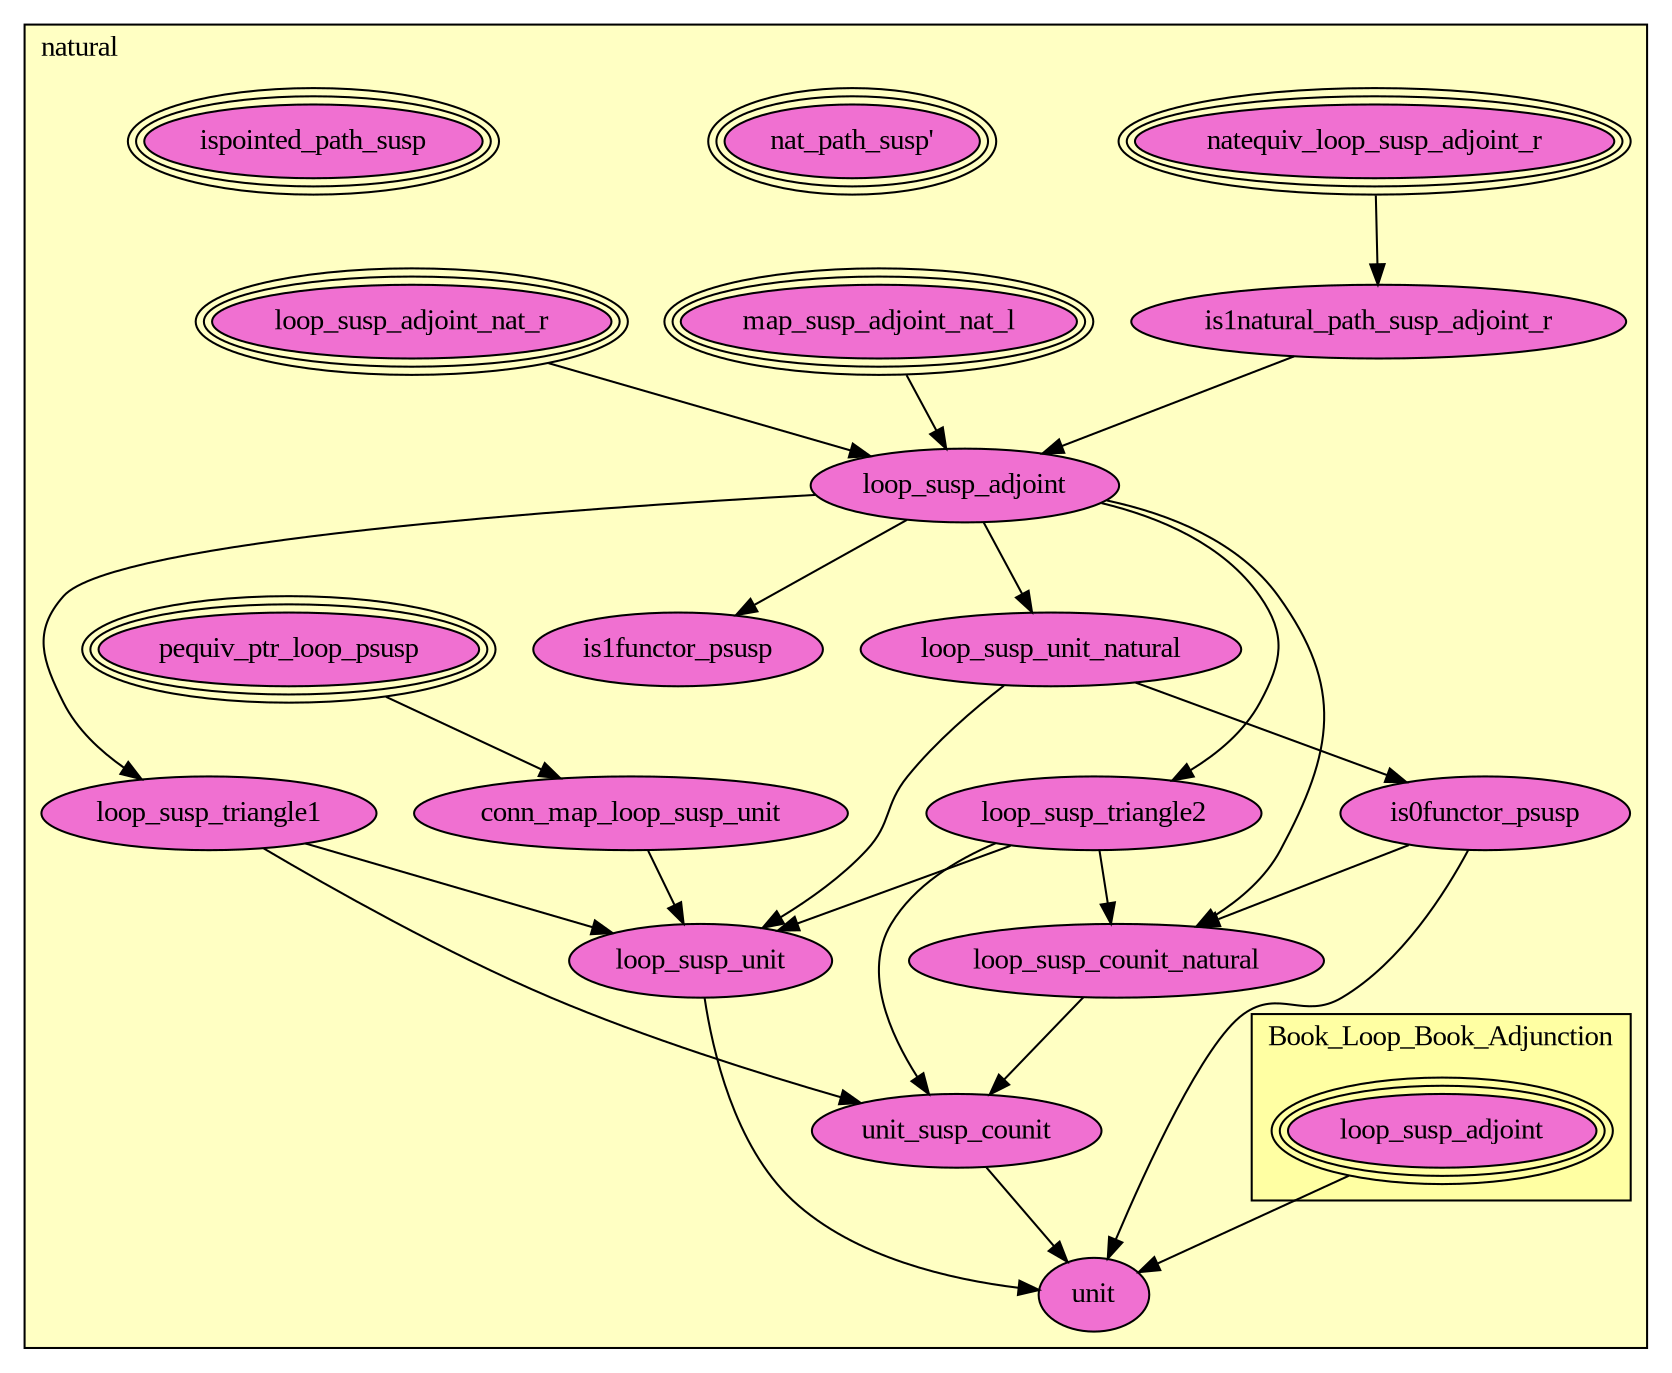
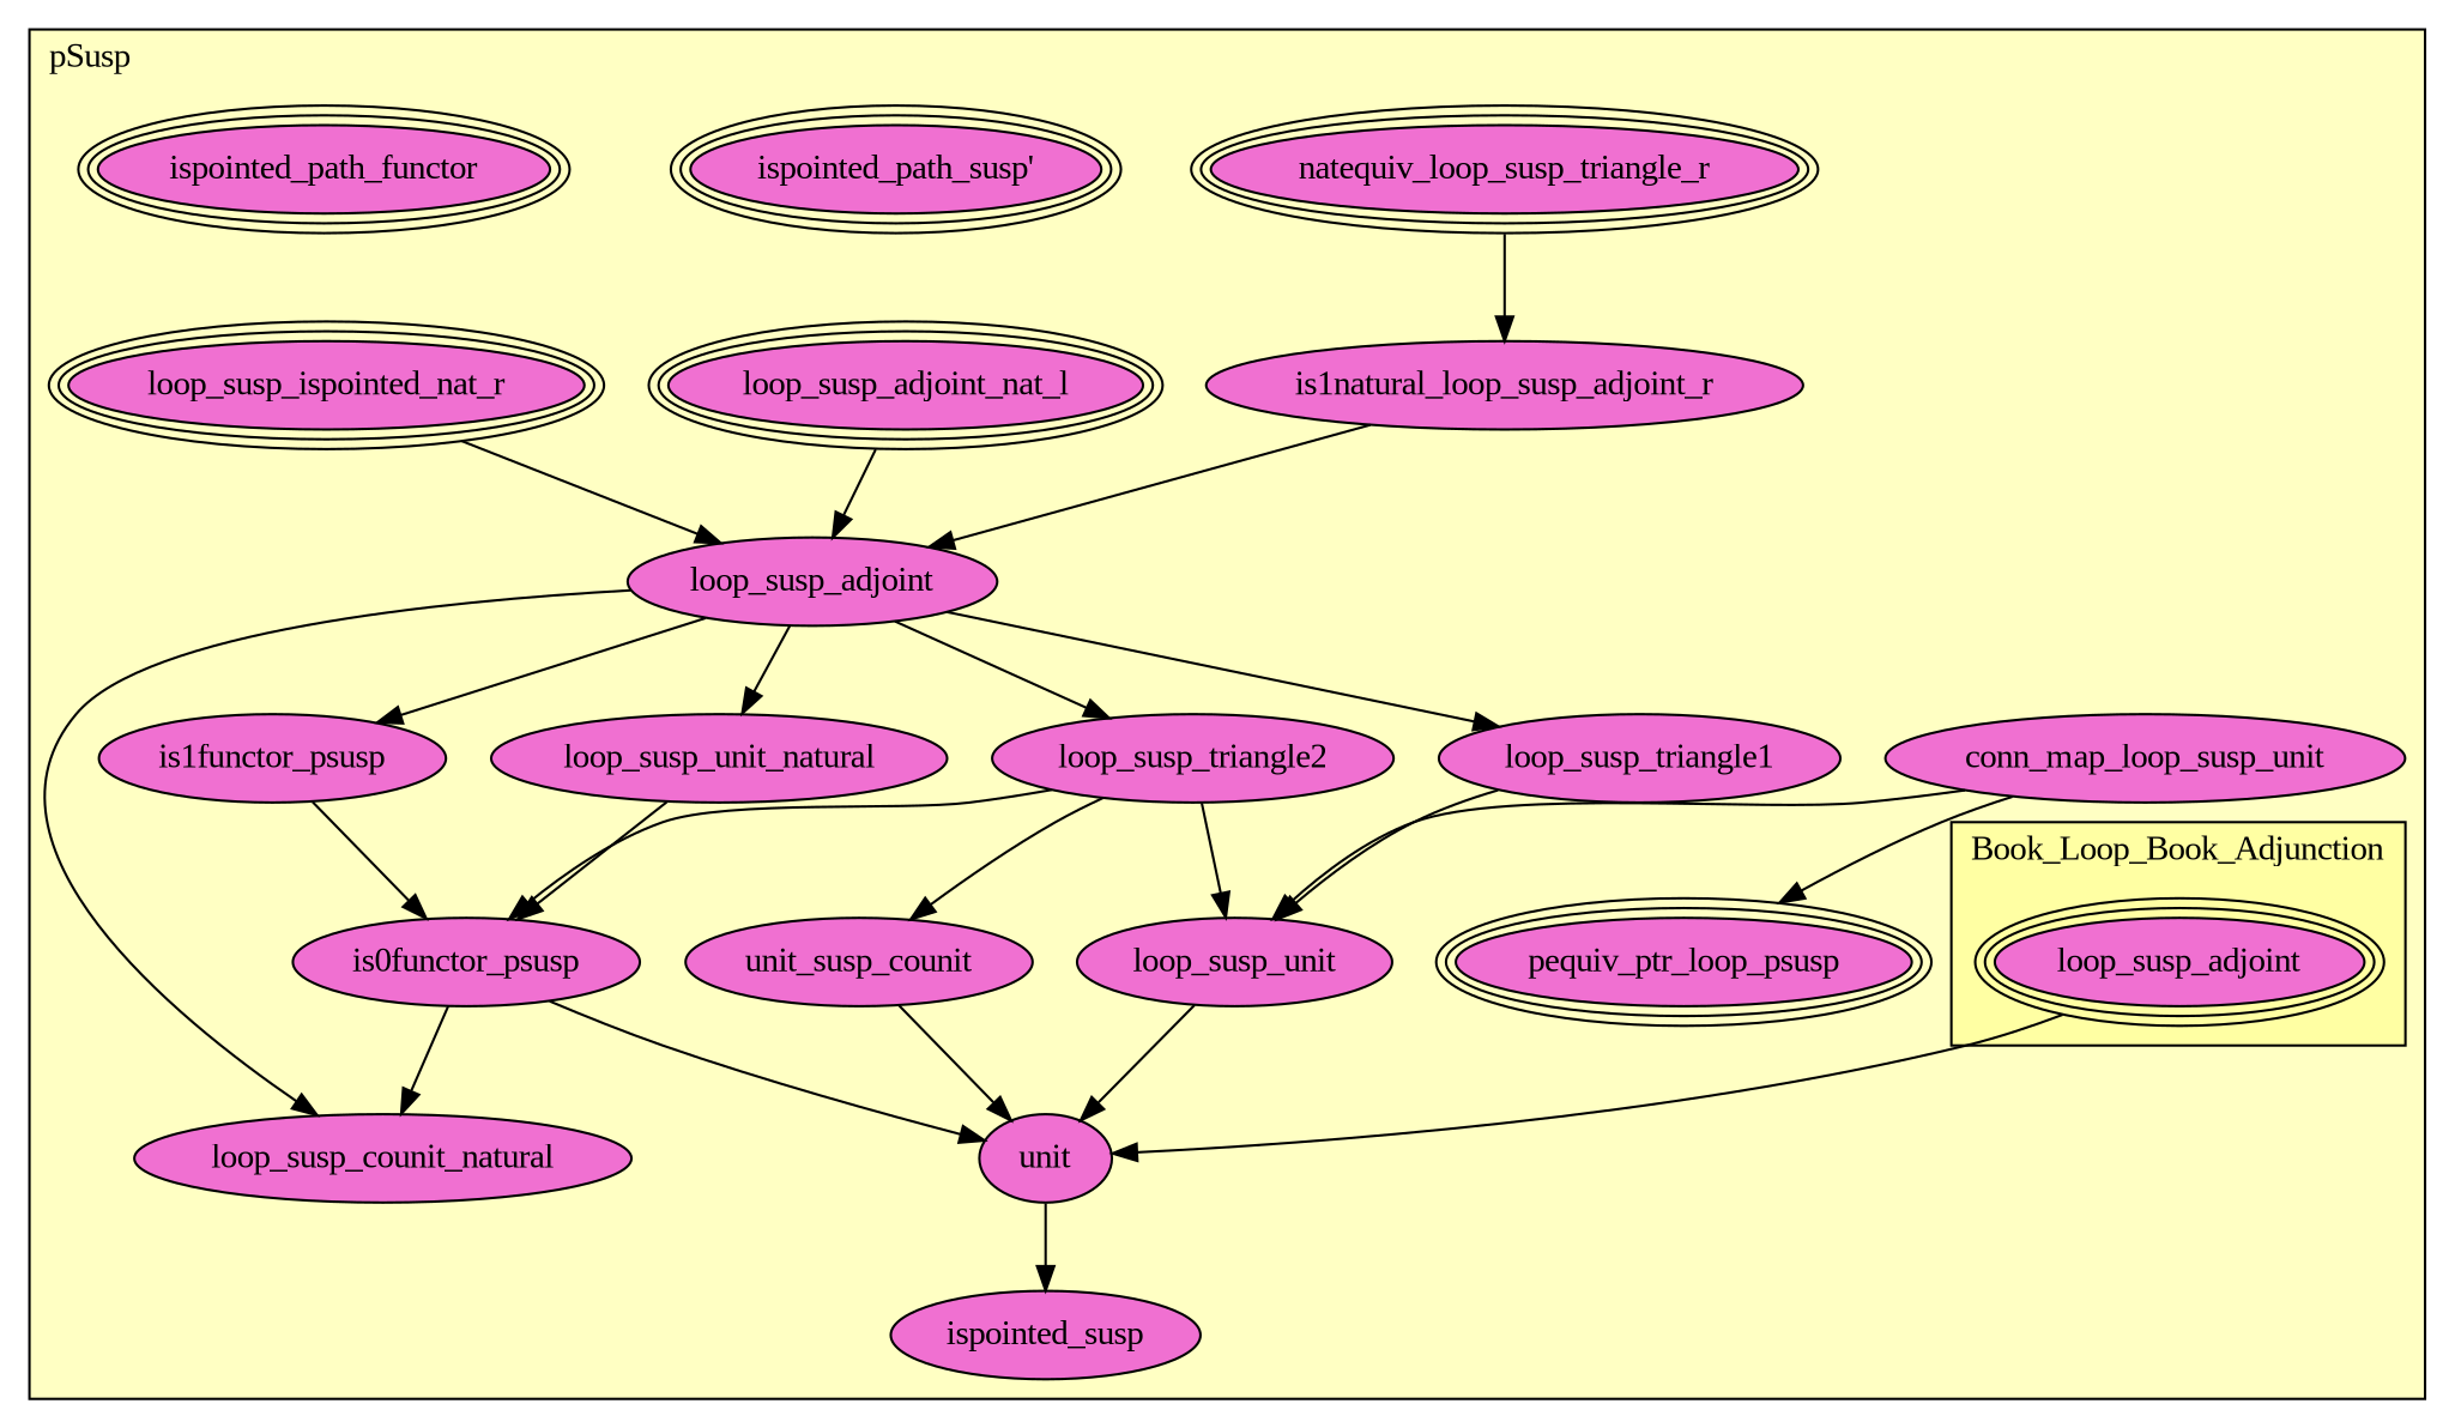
  digraph {
    fontname="Liberation Serif"
    node [fillcolor="#F070D1" fontname="Liberation Serif" style=filled]
    edge [fontname="Liberation Serif"]
    n1 [label=loop_susp_adjoint peripheries=3]
-   n2 [label=natequiv_loop_susp_adjoint_r peripheries=3]
-   n3 [label=is1natural_path_susp_adjoint_r]
-   n4 [label=map_susp_adjoint_nat_l peripheries=3]
-   n5 [label=loop_susp_adjoint_nat_r peripheries=3]
+   n2 [label=natequiv_loop_susp_triangle_r peripheries=3]
+   n3 [label=is1natural_loop_susp_adjoint_r]
+   n4 [label=loop_susp_adjoint_nat_l peripheries=3]
+   n5 [label=loop_susp_ispointed_nat_r peripheries=3]
    n6 [label=loop_susp_adjoint]
    n7 [label=loop_susp_triangle2]
    n8 [label=loop_susp_triangle1]
    n9 [label=loop_susp_counit_natural]
    n10 [label=unit_susp_counit]
    n11 [label=loop_susp_unit_natural]
    n12 [label=pequiv_ptr_loop_psusp peripheries=3]
    n13 [label=conn_map_loop_susp_unit]
    n14 [label=loop_susp_unit]
    n15 [label=is1functor_psusp]
    n16 [label=is0functor_psusp]
    n17 [label=unit]
-   n18 [label="nat_path_susp'" peripheries=3]
-   n19 [label=ispointed_path_susp peripheries=3]
+   n18 [label="ispointed_path_susp'" peripheries=3]
+   n19 [label=ispointed_path_functor peripheries=3]
+   n20 [label=ispointed_susp]
    subgraph cluster_1 {
      fillcolor="#FFFFC3"
-     label=natural
+     label=pSusp
      labeljust=l
      style=filled
      n2
      n3
      n4
      n5
      n6
      n7
      n8
      n9
      n10
      n11
      n12
      n13
      n14
      n15
      n16
      n17
      n18
      n19
+     n20
      subgraph cluster_2 {
        fillcolor="#FFFFA3"
        label=Book_Loop_Book_Adjunction
        labeljust=l
        style=filled
        n1
      }
    }
    n1 -> n17
    n2 -> n3
    n3 -> n6
    n4 -> n6
    n5 -> n6
    n6 -> n7
    n6 -> n8
    n6 -> n9
    n6 -> n11
    n6 -> n15
    n7 -> n10
    n7 -> n14
-   n7 -> n9
-   n8 -> n10
+   n7 -> n16
    n8 -> n14
-   n9 -> n10
    n10 -> n17
-   n11 -> n14
    n11 -> n16
-   n12 -> n13
+   n13 -> n12
    n13 -> n14
    n14 -> n17
+   n15 -> n16
    n16 -> n9
    n16 -> n17
+   n17 -> n20
  }
